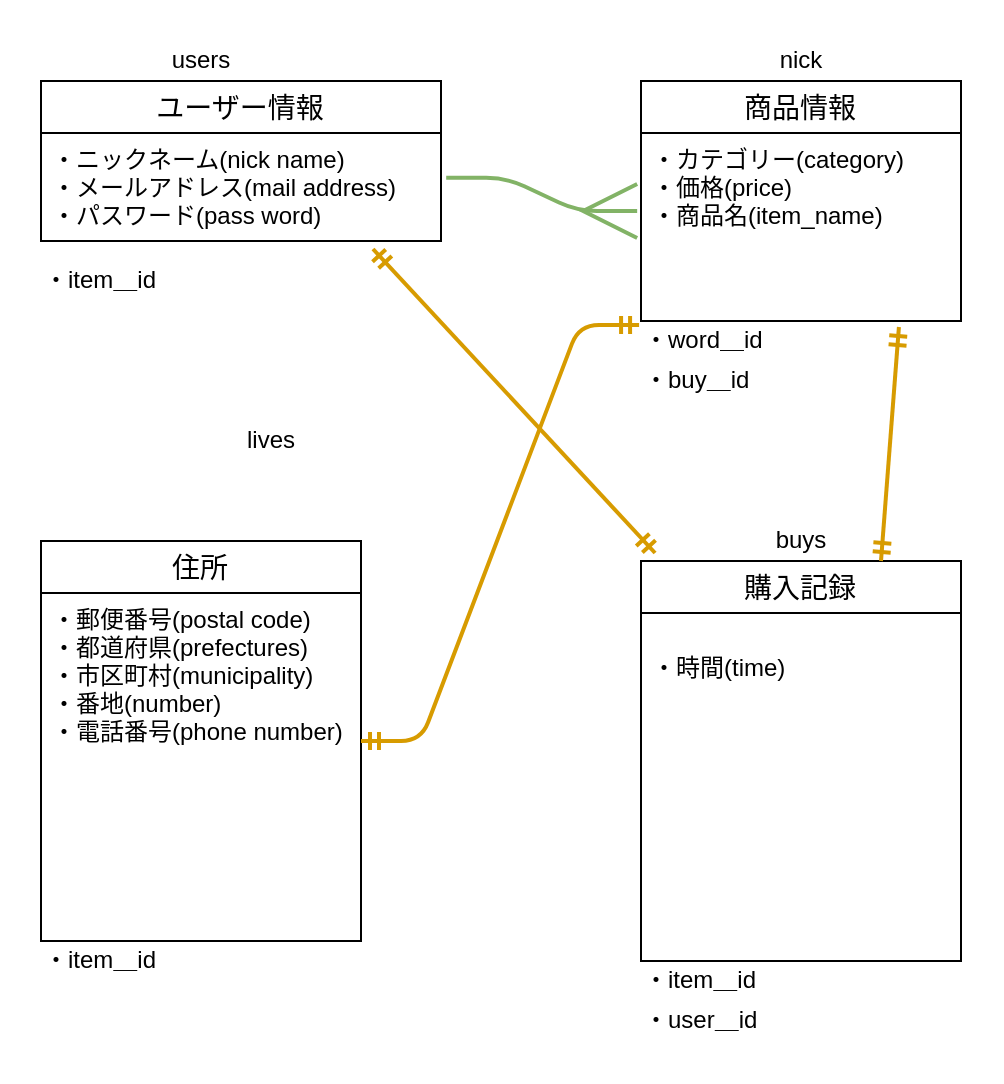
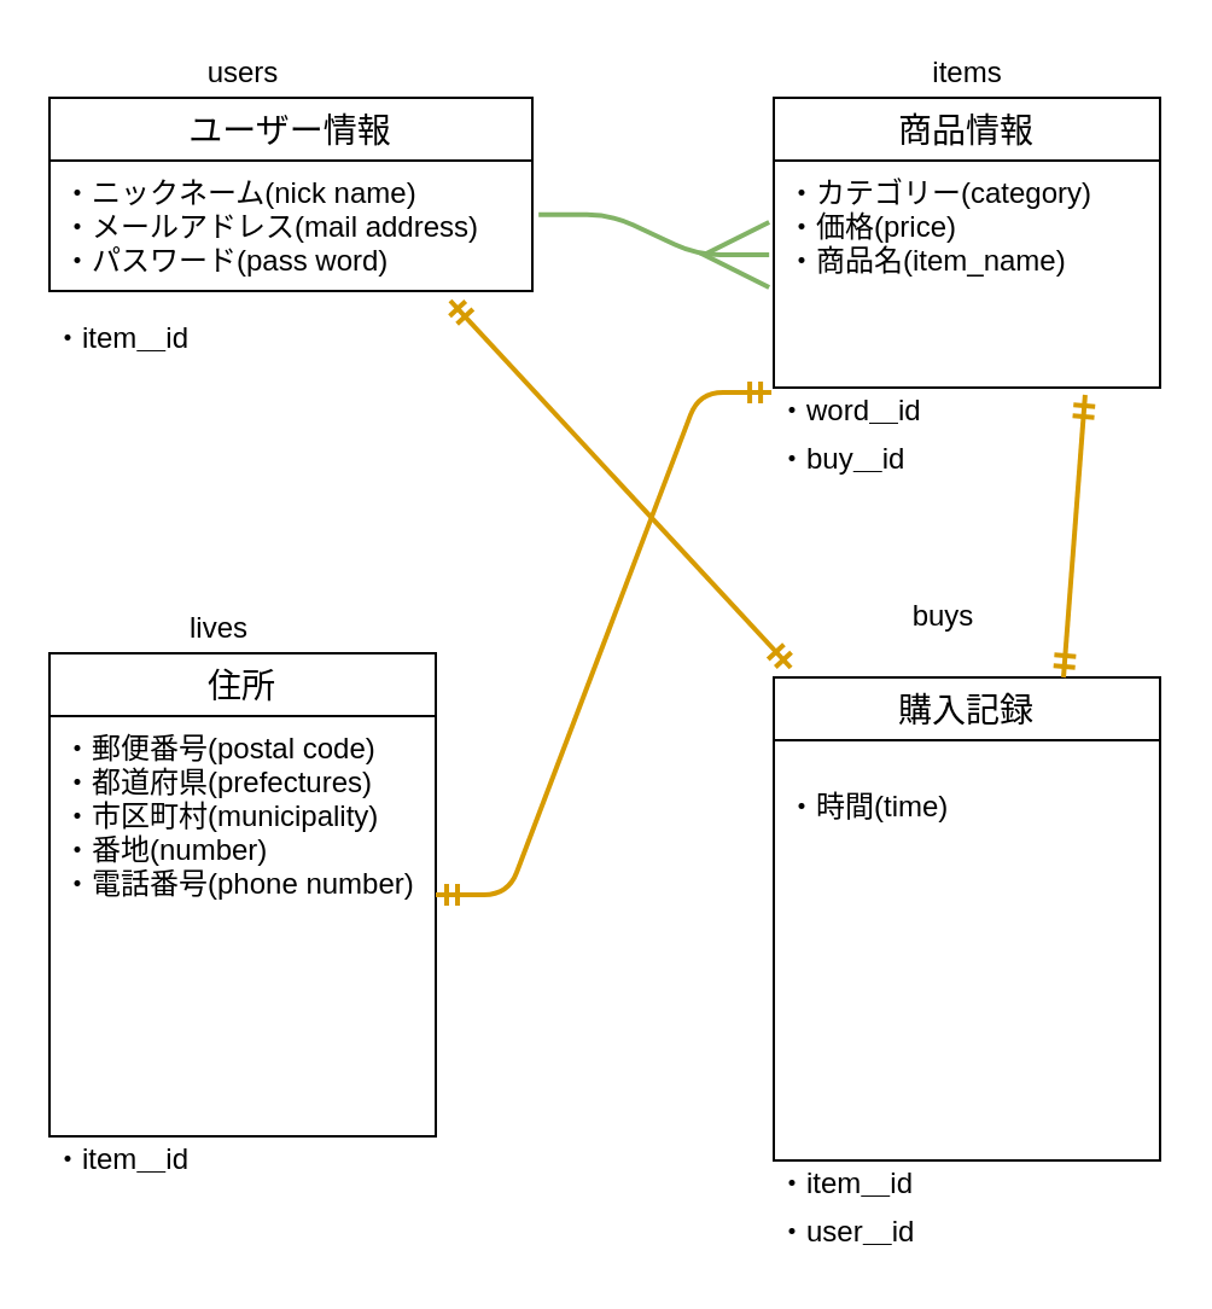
  <mxCell id="0" />
  <mxCell id="1" parent="0" />
  <mxCell id="2" value="&lt;div&gt;&lt;blockquote style=&quot;margin: 0 0 0 40px ; border: none ; padding: 0px&quot;&gt;&lt;div&gt;&lt;br&gt;&lt;/div&gt;&lt;/blockquote&gt;&lt;/div&gt;" style="text;html=1;align=center;verticalAlign=middle;resizable=0;points=[];autosize=1;" parent="1" vertex="1"><mxGeometry x="370" y="90" width="60" height="20" as="geometry" /></mxCell>
  <mxCell id="3" value="商品情報" style="swimlane;fontStyle=0;childLayout=stackLayout;horizontal=1;startSize=26;horizontalStack=0;resizeParent=1;resizeParentMax=0;resizeLast=0;collapsible=1;marginBottom=0;align=center;fontSize=14;" parent="1" vertex="1"><mxGeometry x="320" y="40" width="160" height="120" as="geometry" /></mxCell>
  <mxCell id="4" value="・カテゴリー(category)&#10;・価格(price)&#10;・商品名(item_name)&#10;" style="text;strokeColor=none;fillColor=none;spacingLeft=4;spacingRight=4;overflow=hidden;rotatable=0;points=[[0,0.5],[1,0.5]];portConstraint=eastwest;fontSize=12;" parent="3" vertex="1"><mxGeometry y="26" width="160" height="94" as="geometry" /></mxCell>
  <mxCell id="5" value="住所" style="swimlane;fontStyle=0;childLayout=stackLayout;horizontal=1;startSize=26;horizontalStack=0;resizeParent=1;resizeParentMax=0;resizeLast=0;collapsible=1;marginBottom=0;align=center;fontSize=14;" parent="1" vertex="1"><mxGeometry x="20" y="270" width="160" height="200" as="geometry" /></mxCell>
  <mxCell id="6" value="・郵便番号(postal code)&#10;・都道府県(prefectures)&#10;・市区町村(municipality)&#10;・番地(number)&#10;・電話番号(phone number)" style="text;strokeColor=none;fillColor=none;spacingLeft=4;spacingRight=4;overflow=hidden;rotatable=0;points=[[0,0.5],[1,0.5]];portConstraint=eastwest;fontSize=12;labelBorderColor=none;" parent="5" vertex="1"><mxGeometry y="26" width="160" height="174" as="geometry" /></mxCell>
  <mxCell id="7" value="購入記録" style="swimlane;fontStyle=0;childLayout=stackLayout;horizontal=1;startSize=26;horizontalStack=0;resizeParent=1;resizeParentMax=0;resizeLast=0;collapsible=1;marginBottom=0;align=center;fontSize=14;" parent="1" vertex="1"><mxGeometry x="320" y="280" width="160" height="200" as="geometry" /></mxCell>
  <mxCell id="8" value="&#10;・時間(time)&#10;" style="text;strokeColor=none;fillColor=none;spacingLeft=4;spacingRight=4;overflow=hidden;rotatable=0;points=[[0,0.5],[1,0.5]];portConstraint=eastwest;fontSize=12;" parent="7" vertex="1"><mxGeometry y="26" width="160" height="174" as="geometry" /></mxCell>
  <mxCell id="9" value="ユーザー情報" style="swimlane;fontStyle=0;childLayout=stackLayout;horizontal=1;startSize=26;horizontalStack=0;resizeParent=1;resizeParentMax=0;resizeLast=0;collapsible=1;marginBottom=0;align=center;fontSize=14;" parent="1" vertex="1"><mxGeometry x="20" y="40" width="200" height="80" as="geometry" /></mxCell>
  <mxCell id="10" value="・ニックネーム(nick name)&#10;・メールアドレス(mail address)&#10;・パスワード(pass word)" style="text;strokeColor=none;fillColor=none;spacingLeft=4;spacingRight=4;overflow=hidden;rotatable=0;points=[[0,0.5],[1,0.5]];portConstraint=eastwest;fontSize=12;" parent="9" vertex="1"><mxGeometry y="26" width="200" height="54" as="geometry" /></mxCell>
  <mxCell id="11" value="" style="edgeStyle=entityRelationEdgeStyle;fontSize=12;html=1;endArrow=ERmany;exitX=1.013;exitY=0.415;exitDx=0;exitDy=0;exitPerimeter=0;entryX=-0.012;entryY=0.415;entryDx=0;entryDy=0;entryPerimeter=0;fillColor=#d5e8d4;strokeColor=#82b366;strokeWidth=2;endFill=0;gradientColor=#97d077;endSize=24;" parent="1" source="10" target="4" edge="1"><mxGeometry width="100" height="100" relative="1" as="geometry"><mxPoint x="200" y="150" as="sourcePoint" /><mxPoint x="300" y="50" as="targetPoint" /></mxGeometry></mxCell>
  <mxCell id="12" value="users" style="text;html=1;align=center;verticalAlign=middle;resizable=0;points=[];autosize=1;" parent="1" vertex="1"><mxGeometry x="80" y="20" width="40" height="20" as="geometry" /></mxCell>
- <mxCell id="13" value="nick" style="text;html=1;align=center;verticalAlign=middle;resizable=0;points=[];autosize=1;" parent="1" vertex="1"><mxGeometry x="380" y="20" width="40" height="20" as="geometry" /></mxCell>
- <mxCell id="14" value="lives" style="text;html=1;align=center;verticalAlign=middle;resizable=0;points=[];autosize=1;" parent="1" vertex="1"><mxGeometry x="115" y="210" width="40" height="20" as="geometry" /></mxCell>
- <mxCell id="15" value="buys" style="text;html=1;align=center;verticalAlign=middle;resizable=0;points=[];autosize=1;" parent="1" vertex="1"><mxGeometry x="380" y="260" width="40" height="20" as="geometry" /></mxCell>
+ <mxCell id="13" value="items" style="text;html=1;align=center;verticalAlign=middle;resizable=0;points=[];autosize=1;" parent="1" vertex="1"><mxGeometry x="380" y="20" width="40" height="20" as="geometry" /></mxCell>
+ <mxCell id="14" value="lives" style="text;html=1;align=center;verticalAlign=middle;resizable=0;points=[];autosize=1;" parent="1" vertex="1"><mxGeometry x="70" y="250" width="40" height="20" as="geometry" /></mxCell>
+ <mxCell id="15" value="buys" style="text;html=1;align=center;verticalAlign=middle;resizable=0;points=[];autosize=1;" parent="1" vertex="1"><mxGeometry x="370" y="245" width="40" height="20" as="geometry" /></mxCell>
  <mxCell id="16" value="・item＿id" style="text;html=1;align=left;verticalAlign=middle;resizable=0;points=[];autosize=1;" parent="1" vertex="1"><mxGeometry x="20" y="130" width="70" height="20" as="geometry" /></mxCell>
  <mxCell id="17" value="・item＿id" style="text;html=1;align=left;verticalAlign=middle;resizable=0;points=[];autosize=1;" parent="1" vertex="1"><mxGeometry x="20" y="470" width="70" height="20" as="geometry" /></mxCell>
  <mxCell id="18" value="・word＿id" style="text;html=1;align=left;verticalAlign=middle;resizable=0;points=[];autosize=1;" parent="1" vertex="1"><mxGeometry x="320" y="160" width="70" height="20" as="geometry" /></mxCell>
  <mxCell id="19" value="・item＿id" style="text;html=1;align=left;verticalAlign=middle;resizable=0;points=[];autosize=1;" parent="1" vertex="1"><mxGeometry x="320" y="480" width="70" height="20" as="geometry" /></mxCell>
  <mxCell id="20" value="・buy＿id" style="text;html=1;align=left;verticalAlign=middle;resizable=0;points=[];autosize=1;" parent="1" vertex="1"><mxGeometry x="320" y="180" width="70" height="20" as="geometry" /></mxCell>
  <mxCell id="21" value="" style="edgeStyle=entityRelationEdgeStyle;fontSize=12;html=1;endArrow=ERmandOne;startArrow=ERmandOne;strokeWidth=2;entryX=-0.006;entryY=1.021;entryDx=0;entryDy=0;entryPerimeter=0;gradientColor=#ffa500;fillColor=#ffcd28;strokeColor=#d79b00;" parent="1" source="5" target="4" edge="1"><mxGeometry width="100" height="100" relative="1" as="geometry"><mxPoint x="180" y="266" as="sourcePoint" /><mxPoint x="290" y="150" as="targetPoint" /></mxGeometry></mxCell>
  <mxCell id="22" value="" style="fontSize=12;html=1;endArrow=ERmandOne;startArrow=ERmandOne;strokeWidth=2;entryX=0.806;entryY=1.032;entryDx=0;entryDy=0;entryPerimeter=0;exitX=0.75;exitY=0;exitDx=0;exitDy=0;gradientColor=#ffa500;fillColor=#ffcd28;strokeColor=#d79b00;" parent="1" source="7" target="4" edge="1"><mxGeometry width="100" height="100" relative="1" as="geometry"><mxPoint x="380" y="270" as="sourcePoint" /><mxPoint x="480" y="170" as="targetPoint" /></mxGeometry></mxCell>
  <mxCell id="23" value="" style="fontSize=12;html=1;endArrow=ERmandOne;startArrow=ERmandOne;strokeWidth=2;exitX=0.044;exitY=-0.02;exitDx=0;exitDy=0;exitPerimeter=0;entryX=0.83;entryY=1.074;entryDx=0;entryDy=0;entryPerimeter=0;gradientColor=#ffa500;fillColor=#ffcd28;strokeColor=#d79b00;" parent="1" source="7" target="10" edge="1"><mxGeometry width="100" height="100" relative="1" as="geometry"><mxPoint x="200" y="250" as="sourcePoint" /><mxPoint x="300" y="150" as="targetPoint" /></mxGeometry></mxCell>
  <mxCell id="24" value="・user＿id" style="text;html=1;align=left;verticalAlign=middle;resizable=0;points=[];autosize=1;" parent="1" vertex="1"><mxGeometry x="320" y="500" width="70" height="20" as="geometry" /></mxCell>
